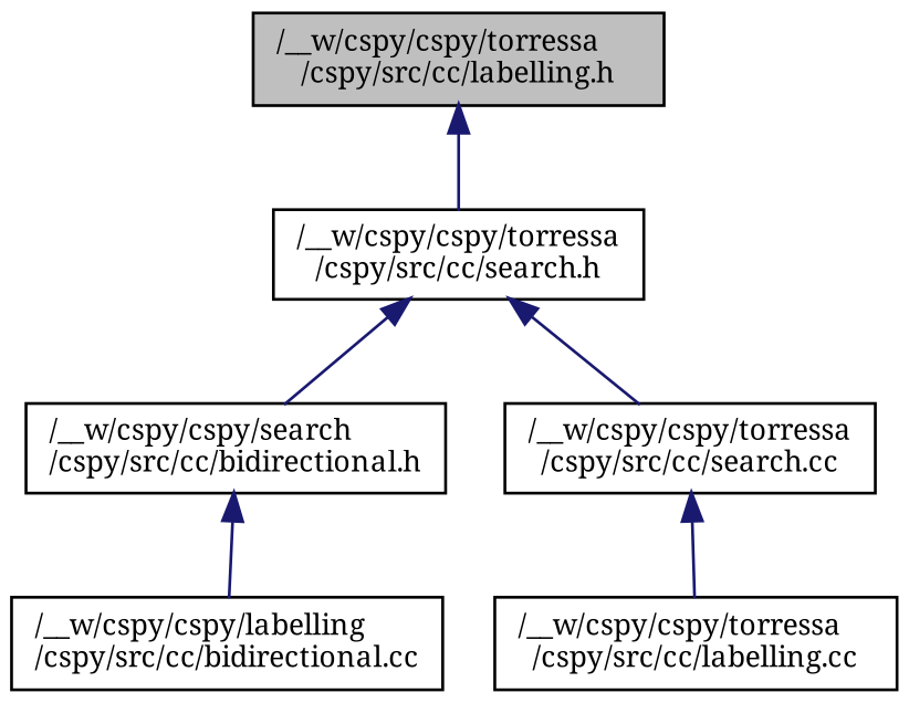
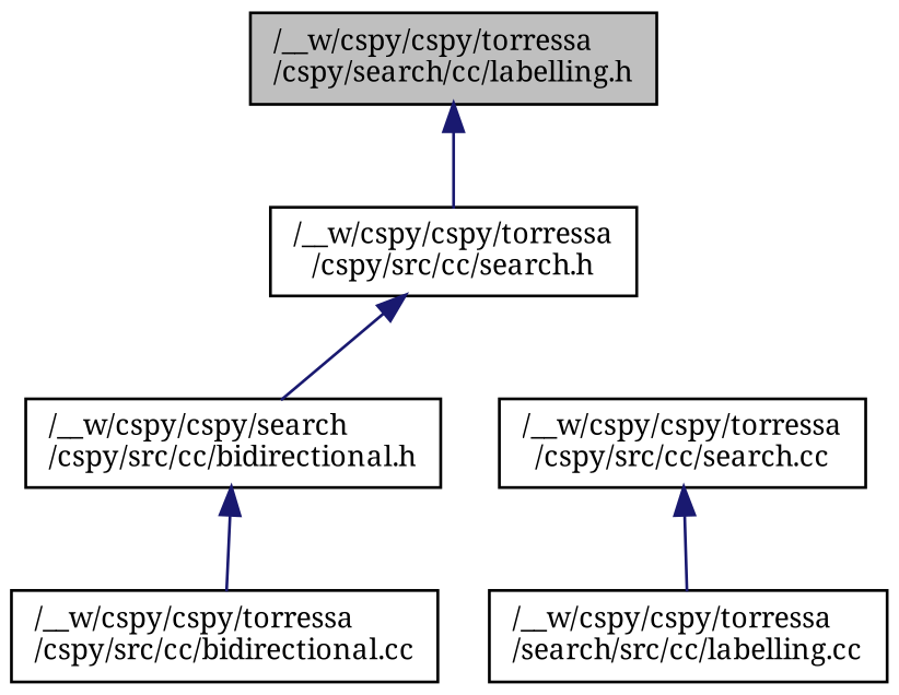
  digraph {
    fontname="Noto Serif"
    node [color=black fontname="Noto Serif" fontsize=10 shape=record]
    edge [color=midnightblue dir=back fontname="Noto Serif" fontsize=10 labelfontname=Helvetica labelfontsize=10 style=solid]
-   n1 [fillcolor=grey75 fontcolor=black height=0.2 label="/__w/cspy/cspy/torressa\l/cspy/src/cc/labelling.h" style=filled width=0.4]
+   n1 [fillcolor=grey75 fontcolor=black height=0.2 label="/__w/cspy/cspy/torressa\l/cspy/search/cc/labelling.h" style=filled width=0.4]
    n2 [height=0.2 label="/__w/cspy/cspy/torressa\l/cspy/src/cc/search.h" width=0.4]
    n3 [height=0.2 label="/__w/cspy/cspy/search\l/cspy/src/cc/bidirectional.h" width=0.4]
    n4 [height=0.2 label="/__w/cspy/cspy/torressa\l/cspy/src/cc/search.cc" width=0.4]
-   n5 [height=0.2 label="/__w/cspy/cspy/torressa\l/cspy/src/cc/labelling.cc" width=0.4]
-   n6 [height=0.2 label="/__w/cspy/cspy/labelling\l/cspy/src/cc/bidirectional.cc" width=0.4]
+   n5 [height=0.2 label="/__w/cspy/cspy/torressa\l/search/src/cc/labelling.cc" width=0.4]
+   n6 [height=0.2 label="/__w/cspy/cspy/torressa\l/cspy/src/cc/bidirectional.cc" width=0.4]
    n1 -> n2
    n2 -> n3
-   n2 -> n4
    n3 -> n6
    n4 -> n5
  }
